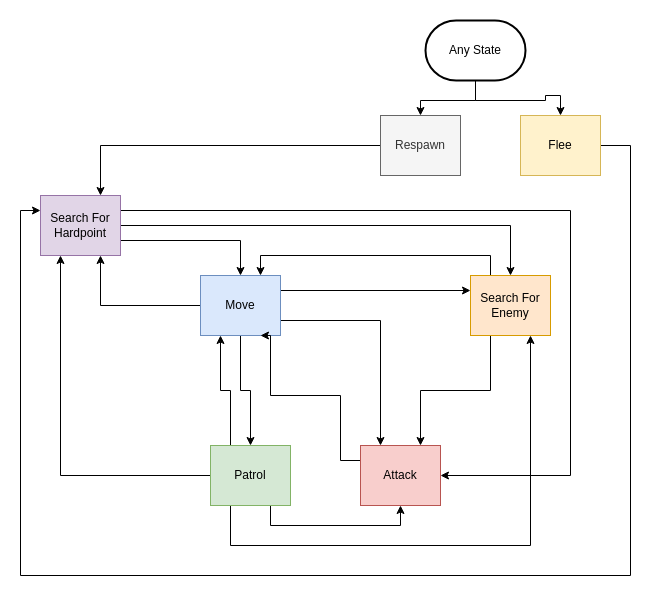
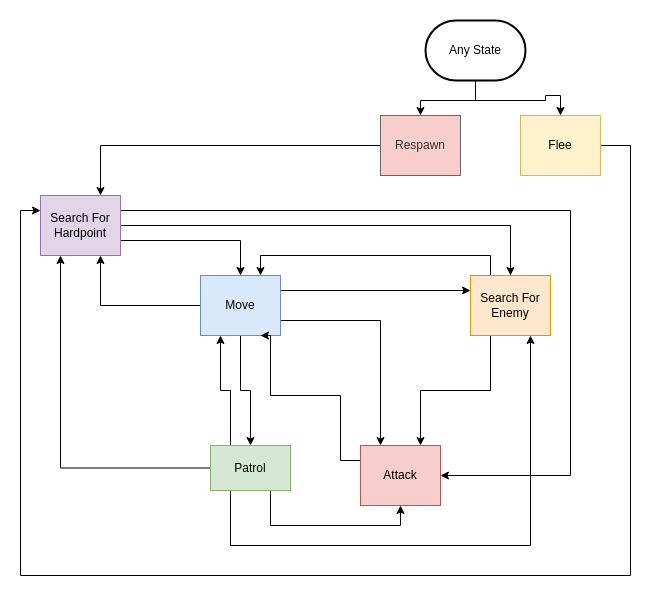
  <mxCell id="0" />
  <mxCell id="1" parent="0" />
  <mxCell id="2" style="edgeStyle=orthogonalEdgeStyle;rounded=0;orthogonalLoop=1;jettySize=auto;html=1;exitX=0.5;exitY=1;exitDx=0;exitDy=0;entryX=0.5;entryY=0;entryDx=0;entryDy=0;" edge="1" parent="1" source="6" target="15"><mxGeometry relative="1" as="geometry" /></mxCell>
  <mxCell id="3" style="edgeStyle=orthogonalEdgeStyle;rounded=0;orthogonalLoop=1;jettySize=auto;html=1;exitX=1;exitY=0.75;exitDx=0;exitDy=0;entryX=0.25;entryY=0;entryDx=0;entryDy=0;" edge="1" parent="1" source="6" target="17"><mxGeometry relative="1" as="geometry" /></mxCell>
  <mxCell id="4" style="edgeStyle=orthogonalEdgeStyle;rounded=0;orthogonalLoop=1;jettySize=auto;html=1;exitX=1;exitY=0.25;exitDx=0;exitDy=0;entryX=0;entryY=0.25;entryDx=0;entryDy=0;" edge="1" parent="1" source="6" target="22"><mxGeometry relative="1" as="geometry" /></mxCell>
  <mxCell id="5" style="edgeStyle=orthogonalEdgeStyle;rounded=0;orthogonalLoop=1;jettySize=auto;html=1;exitX=0;exitY=0.5;exitDx=0;exitDy=0;entryX=0.75;entryY=1;entryDx=0;entryDy=0;" edge="1" parent="1" source="6" target="10"><mxGeometry relative="1" as="geometry" /></mxCell>
  <mxCell id="6" value="Move" style="rounded=0;whiteSpace=wrap;html=1;fillColor=#dae8fc;strokeColor=#6c8ebf;" vertex="1" parent="1"><mxGeometry x="200" y="275" width="80" height="60" as="geometry" /></mxCell>
  <mxCell id="7" style="edgeStyle=orthogonalEdgeStyle;rounded=0;orthogonalLoop=1;jettySize=auto;html=1;exitX=1;exitY=0.75;exitDx=0;exitDy=0;" edge="1" parent="1" source="10" target="6"><mxGeometry relative="1" as="geometry" /></mxCell>
  <mxCell id="8" style="edgeStyle=orthogonalEdgeStyle;rounded=0;orthogonalLoop=1;jettySize=auto;html=1;exitX=1;exitY=0.5;exitDx=0;exitDy=0;entryX=0.5;entryY=0;entryDx=0;entryDy=0;" edge="1" parent="1" source="10" target="22"><mxGeometry relative="1" as="geometry" /></mxCell>
  <mxCell id="9" style="edgeStyle=orthogonalEdgeStyle;rounded=0;orthogonalLoop=1;jettySize=auto;html=1;exitX=1;exitY=0.25;exitDx=0;exitDy=0;" edge="1" parent="1" source="10" target="17"><mxGeometry relative="1" as="geometry"><Array as="points"><mxPoint x="570" y="210" /><mxPoint x="570" y="475" /></Array></mxGeometry></mxCell>
  <mxCell id="10" value="Search For Hardpoint" style="rounded=0;whiteSpace=wrap;html=1;fillColor=#e1d5e7;strokeColor=#9673a6;" vertex="1" parent="1"><mxGeometry x="40" y="195" width="80" height="60" as="geometry" /></mxCell>
  <mxCell id="11" style="edgeStyle=orthogonalEdgeStyle;rounded=0;orthogonalLoop=1;jettySize=auto;html=1;exitX=0.25;exitY=0;exitDx=0;exitDy=0;entryX=0.25;entryY=1;entryDx=0;entryDy=0;" edge="1" parent="1" source="15" target="6"><mxGeometry relative="1" as="geometry" /></mxCell>
  <mxCell id="12" style="edgeStyle=orthogonalEdgeStyle;rounded=0;orthogonalLoop=1;jettySize=auto;html=1;entryX=0.25;entryY=1;entryDx=0;entryDy=0;" edge="1" parent="1" source="15" target="10"><mxGeometry relative="1" as="geometry" /></mxCell>
  <mxCell id="13" style="edgeStyle=orthogonalEdgeStyle;rounded=0;orthogonalLoop=1;jettySize=auto;html=1;exitX=0.75;exitY=1;exitDx=0;exitDy=0;entryX=0.5;entryY=1;entryDx=0;entryDy=0;" edge="1" parent="1" source="15" target="17"><mxGeometry relative="1" as="geometry" /></mxCell>
  <mxCell id="14" style="edgeStyle=orthogonalEdgeStyle;rounded=0;orthogonalLoop=1;jettySize=auto;html=1;exitX=0.25;exitY=1;exitDx=0;exitDy=0;entryX=0.75;entryY=1;entryDx=0;entryDy=0;" edge="1" parent="1" source="15" target="22"><mxGeometry relative="1" as="geometry"><Array as="points"><mxPoint x="230" y="545" /><mxPoint x="530" y="545" /></Array></mxGeometry></mxCell>
- <mxCell id="15" value="Patrol" style="rounded=0;whiteSpace=wrap;html=1;fillColor=#d5e8d4;strokeColor=#82b366;" vertex="1" parent="1"><mxGeometry x="210" y="445" width="80" height="60" as="geometry" /></mxCell>
+ <mxCell id="15" value="Patrol" style="rounded=0;whiteSpace=wrap;html=1;fillColor=#d5e8d4;strokeColor=#82b366;" vertex="1" parent="1"><mxGeometry x="210" y="445" width="80" height="45" as="geometry" /></mxCell>
  <mxCell id="16" style="edgeStyle=orthogonalEdgeStyle;rounded=0;orthogonalLoop=1;jettySize=auto;html=1;exitX=0;exitY=0.25;exitDx=0;exitDy=0;entryX=0.75;entryY=1;entryDx=0;entryDy=0;" edge="1" parent="1" source="17" target="6"><mxGeometry relative="1" as="geometry"><Array as="points"><mxPoint x="340" y="460" /><mxPoint x="340" y="395" /><mxPoint x="270" y="395" /></Array></mxGeometry></mxCell>
  <mxCell id="17" value="Attack" style="rounded=0;whiteSpace=wrap;html=1;fillColor=#f8cecc;strokeColor=#b85450;" vertex="1" parent="1"><mxGeometry x="360" y="445" width="80" height="60" as="geometry" /></mxCell>
  <mxCell id="18" style="edgeStyle=orthogonalEdgeStyle;rounded=0;orthogonalLoop=1;jettySize=auto;html=1;entryX=0;entryY=0.25;entryDx=0;entryDy=0;" edge="1" parent="1" source="19" target="10"><mxGeometry relative="1" as="geometry"><Array as="points"><mxPoint x="630" y="145" /><mxPoint x="630" y="575" /><mxPoint x="20" y="575" /><mxPoint x="20" y="210" /></Array></mxGeometry></mxCell>
  <mxCell id="19" value="Flee" style="rounded=0;whiteSpace=wrap;html=1;fillColor=#fff2cc;strokeColor=#d6b656;" vertex="1" parent="1"><mxGeometry x="520" y="115" width="80" height="60" as="geometry" /></mxCell>
  <mxCell id="20" style="edgeStyle=orthogonalEdgeStyle;rounded=0;orthogonalLoop=1;jettySize=auto;html=1;exitX=0.25;exitY=0;exitDx=0;exitDy=0;entryX=0.75;entryY=0;entryDx=0;entryDy=0;" edge="1" parent="1" source="22" target="6"><mxGeometry relative="1" as="geometry" /></mxCell>
  <mxCell id="21" style="edgeStyle=orthogonalEdgeStyle;rounded=0;orthogonalLoop=1;jettySize=auto;html=1;exitX=0.25;exitY=1;exitDx=0;exitDy=0;entryX=0.75;entryY=0;entryDx=0;entryDy=0;" edge="1" parent="1" source="22" target="17"><mxGeometry relative="1" as="geometry" /></mxCell>
  <mxCell id="22" value="Search For Enemy" style="rounded=0;whiteSpace=wrap;html=1;fillColor=#ffe6cc;strokeColor=#d79b00;" vertex="1" parent="1"><mxGeometry x="470" y="275" width="80" height="60" as="geometry" /></mxCell>
  <mxCell id="23" style="edgeStyle=orthogonalEdgeStyle;rounded=0;orthogonalLoop=1;jettySize=auto;html=1;entryX=0.75;entryY=0;entryDx=0;entryDy=0;" edge="1" parent="1" source="24" target="10"><mxGeometry relative="1" as="geometry" /></mxCell>
- <mxCell id="24" value="Respawn" style="rounded=0;whiteSpace=wrap;html=1;fillColor=#f5f5f5;fontColor=#333333;strokeColor=#666666;" vertex="1" parent="1"><mxGeometry x="380" y="115" width="80" height="60" as="geometry" /></mxCell>
+ <mxCell id="24" value="Respawn" style="rounded=0;whiteSpace=wrap;html=1;fillColor=#f8cecc;fontColor=#333333;strokeColor=#666666;" vertex="1" parent="1"><mxGeometry x="380" y="115" width="80" height="60" as="geometry" /></mxCell>
  <mxCell id="25" style="edgeStyle=orthogonalEdgeStyle;rounded=0;orthogonalLoop=1;jettySize=auto;html=1;entryX=0.5;entryY=0;entryDx=0;entryDy=0;" edge="1" parent="1" source="27" target="24"><mxGeometry relative="1" as="geometry" /></mxCell>
  <mxCell id="26" style="edgeStyle=orthogonalEdgeStyle;rounded=0;orthogonalLoop=1;jettySize=auto;html=1;exitX=0.5;exitY=1;exitDx=0;exitDy=0;exitPerimeter=0;" edge="1" parent="1" source="27" target="19"><mxGeometry relative="1" as="geometry" /></mxCell>
  <mxCell id="27" value="Any State" style="strokeWidth=2;html=1;shape=mxgraph.flowchart.terminator;whiteSpace=wrap;" vertex="1" parent="1"><mxGeometry x="425" y="20" width="100" height="60" as="geometry" /></mxCell>
